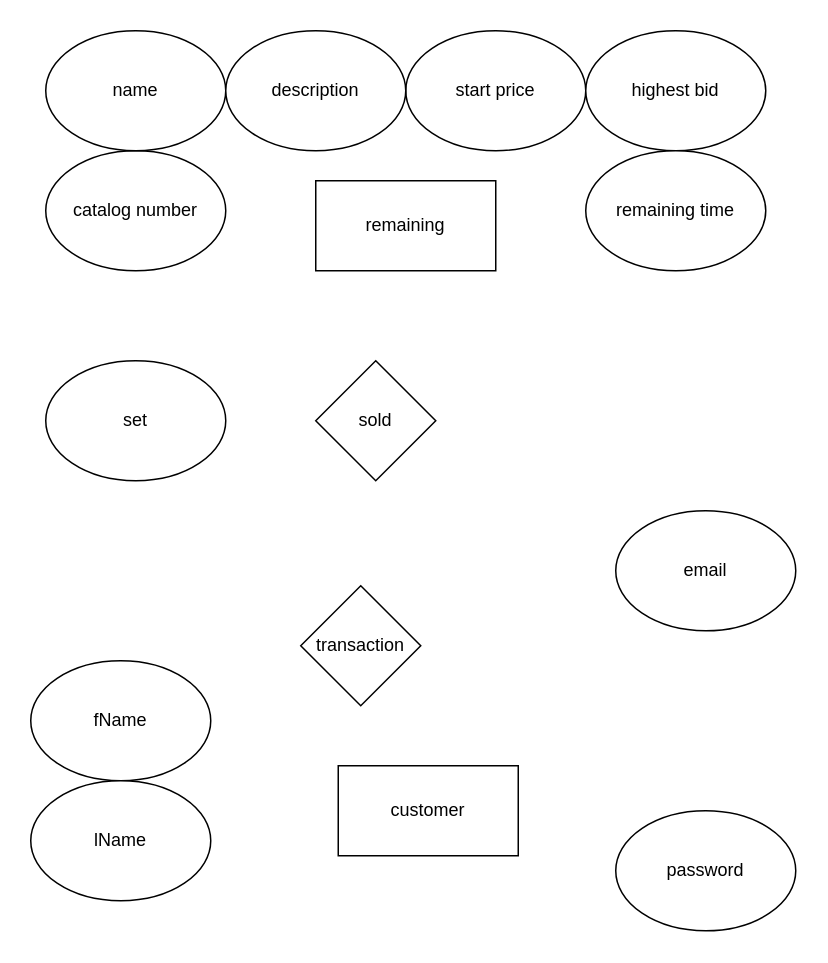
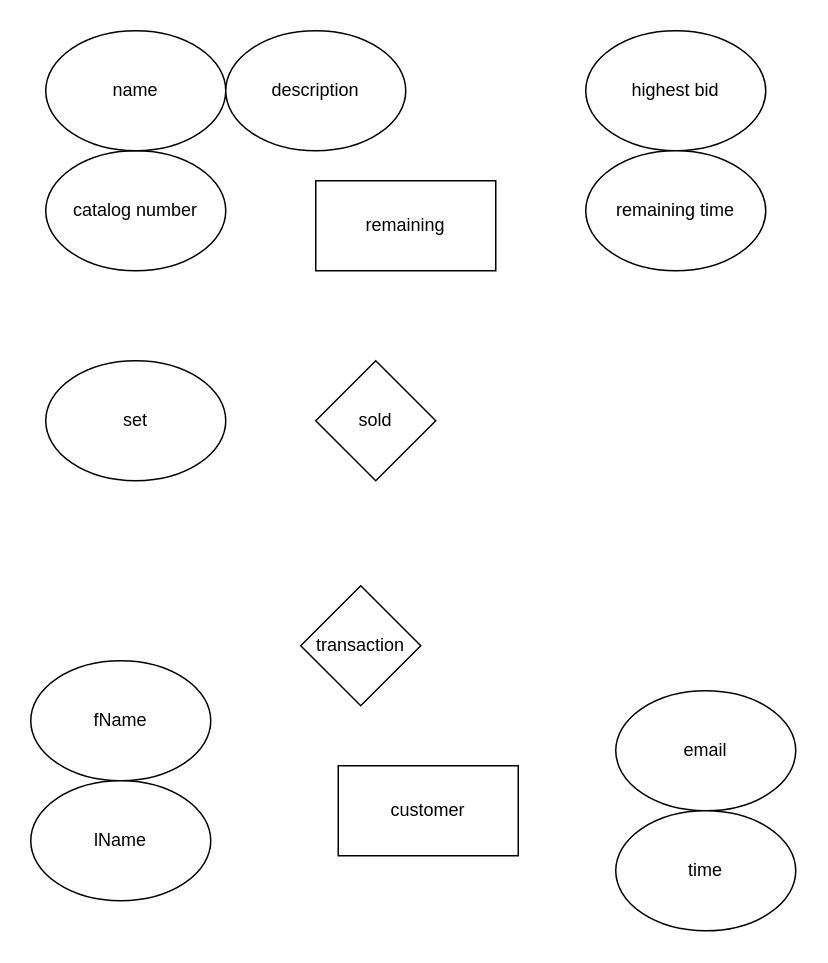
  <mxCell id="0" />
  <mxCell id="1" parent="0" />
  <mxCell id="2" value="remaining" style="rounded=0;whiteSpace=wrap;html=1;" vertex="1" parent="1"><mxGeometry x="210" y="120" width="120" height="60" as="geometry" /></mxCell>
  <mxCell id="3" value="customer" style="rounded=0;whiteSpace=wrap;html=1;" vertex="1" parent="1"><mxGeometry x="225" y="510" width="120" height="60" as="geometry" /></mxCell>
- <mxCell id="4" value="email" style="ellipse;whiteSpace=wrap;html=1;" vertex="1" parent="1"><mxGeometry x="410" y="340" width="120" height="80" as="geometry" /></mxCell>
+ <mxCell id="4" value="email" style="ellipse;whiteSpace=wrap;html=1;" vertex="1" parent="1"><mxGeometry x="410" y="460" width="120" height="80" as="geometry" /></mxCell>
  <mxCell id="5" value="fName" style="ellipse;whiteSpace=wrap;html=1;" vertex="1" parent="1"><mxGeometry x="20" y="440" width="120" height="80" as="geometry" /></mxCell>
  <mxCell id="6" value="lName" style="ellipse;whiteSpace=wrap;html=1;" vertex="1" parent="1"><mxGeometry x="20" y="520" width="120" height="80" as="geometry" /></mxCell>
- <mxCell id="7" value="password" style="ellipse;whiteSpace=wrap;html=1;" vertex="1" parent="1"><mxGeometry x="410" y="540" width="120" height="80" as="geometry" /></mxCell>
+ <mxCell id="7" value="time" style="ellipse;whiteSpace=wrap;html=1;" vertex="1" parent="1"><mxGeometry x="410" y="540" width="120" height="80" as="geometry" /></mxCell>
  <mxCell id="8" value="set" style="ellipse;whiteSpace=wrap;html=1;" vertex="1" parent="1"><mxGeometry x="30" y="240" width="120" height="80" as="geometry" /></mxCell>
  <mxCell id="9" value="transaction" style="rhombus;whiteSpace=wrap;html=1;" vertex="1" parent="1"><mxGeometry x="200" y="390" width="80" height="80" as="geometry" /></mxCell>
  <mxCell id="10" value="catalog number" style="ellipse;whiteSpace=wrap;html=1;" vertex="1" parent="1"><mxGeometry x="30" y="100" width="120" height="80" as="geometry" /></mxCell>
- <mxCell id="11" value="start price" style="ellipse;whiteSpace=wrap;html=1;" vertex="1" parent="1"><mxGeometry x="270" width="120" height="80" as="geometry" y="20" /></mxCell>
  <mxCell id="12" value="highest bid" style="ellipse;whiteSpace=wrap;html=1;" vertex="1" parent="1"><mxGeometry x="390" width="120" height="80" as="geometry" y="20" /></mxCell>
  <mxCell id="13" value="remaining time" style="ellipse;whiteSpace=wrap;html=1;" vertex="1" parent="1"><mxGeometry x="390" y="100" width="120" height="80" as="geometry" /></mxCell>
  <mxCell id="14" value="sold" style="rhombus;whiteSpace=wrap;html=1;" vertex="1" parent="1"><mxGeometry x="210" y="240" width="80" height="80" as="geometry" /></mxCell>
  <mxCell id="15" value="name" style="ellipse;whiteSpace=wrap;html=1;" vertex="1" parent="1"><mxGeometry x="30" width="120" height="80" as="geometry" y="20" /></mxCell>
  <mxCell id="16" value="description" style="ellipse;whiteSpace=wrap;html=1;" vertex="1" parent="1"><mxGeometry x="150" width="120" height="80" as="geometry" y="20" /></mxCell>
